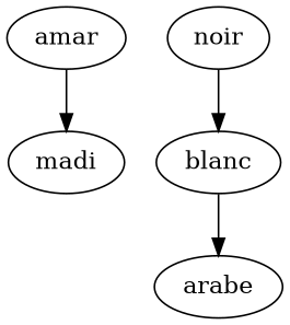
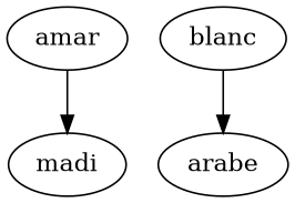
  digraph {
    madi [height=0.5 width=0.79437]
    amar [height=0.5 width=0.79437]
-   noir [height=0.5 width=0.75]
    blanc [height=0.5 width=0.83048]
    arabe [height=0.5 width=0.83048]
    amar -> madi
-   noir -> blanc
    blanc -> arabe
  }
